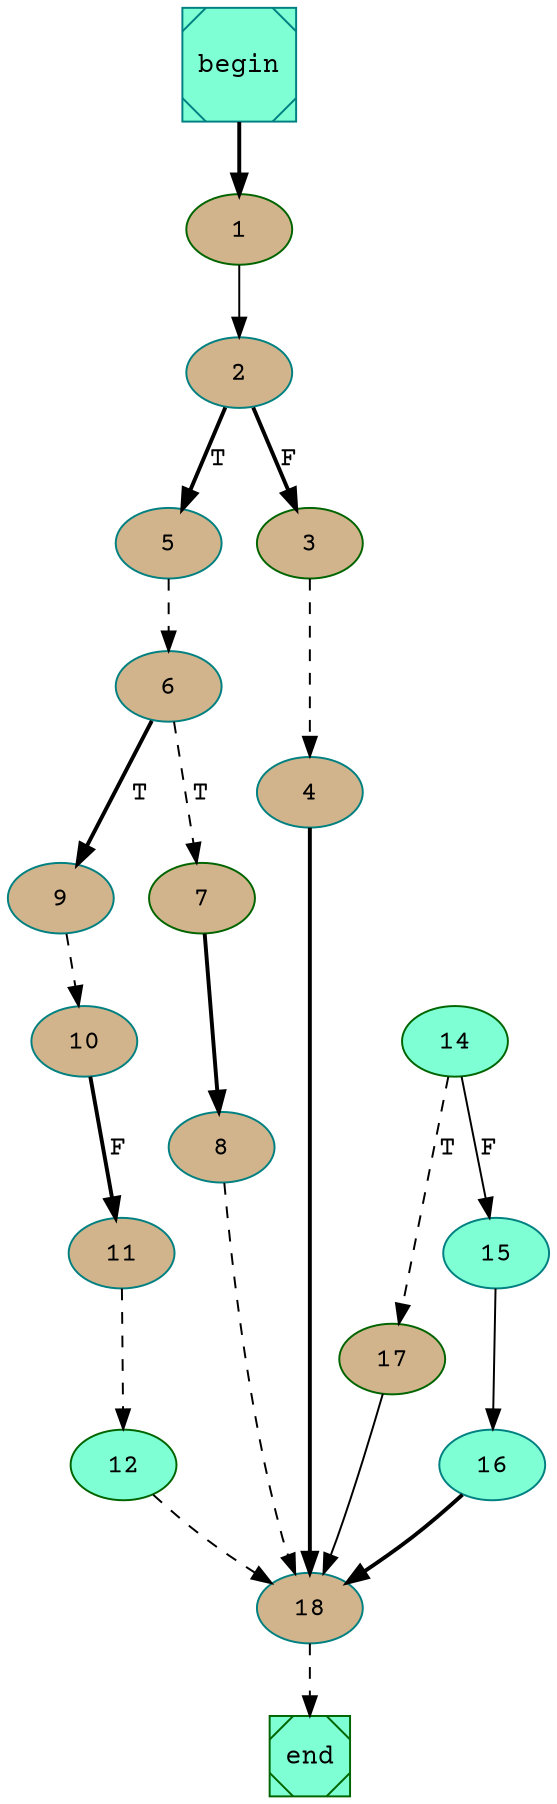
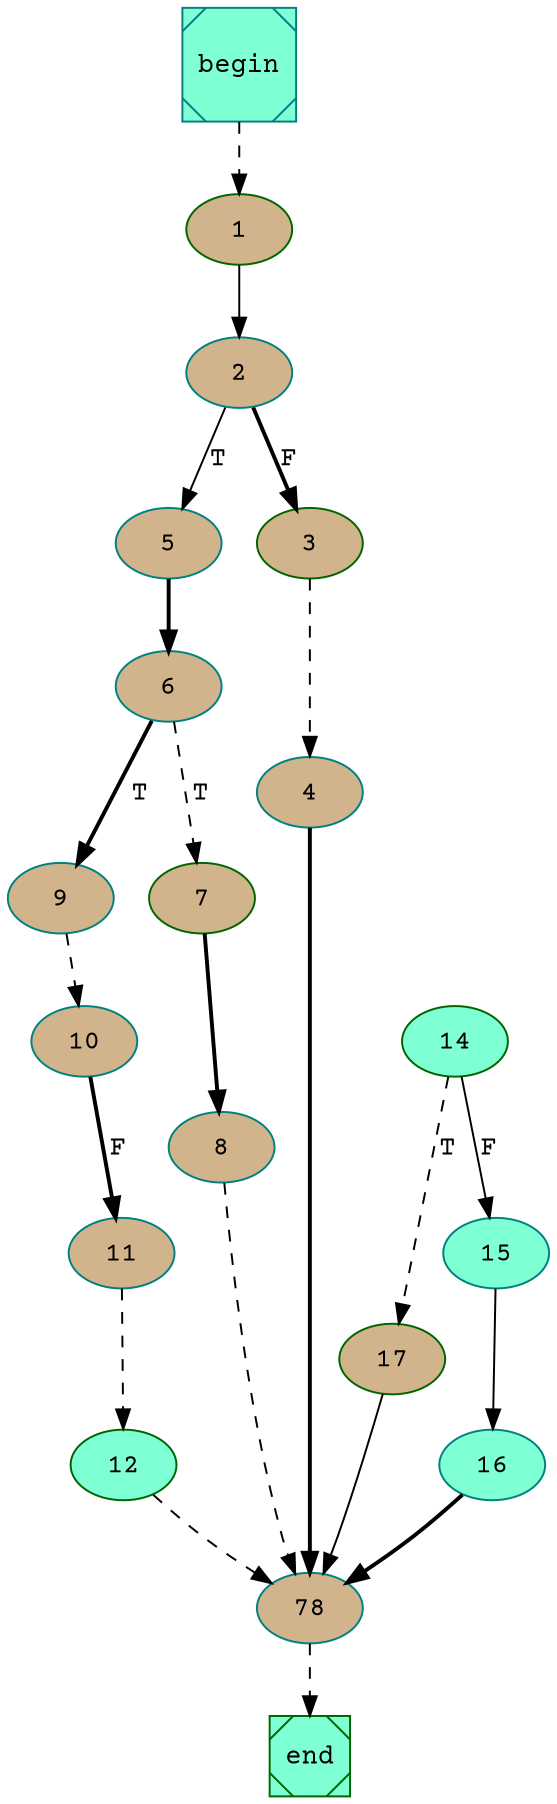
  digraph {
    fontname="Courier Prime"
    node [color=teal fillcolor=tan fontname="Courier Prime" style=filled]
    edge [fontname="Courier Prime" style=dashed]
    begin [fillcolor=aquamarine shape=Msquare]
    1 [color=darkgreen]
    2
    end [color=darkgreen fillcolor=aquamarine shape=Msquare]
    5
    3 [color=darkgreen]
    6
    4
    9
    7 [color=darkgreen]
-   18
+   18 [label=78]
    10
    8
    11
    12 [color=darkgreen fillcolor=aquamarine]
    14 [color=darkgreen fillcolor=aquamarine]
    17 [color=darkgreen]
    15 [fillcolor=aquamarine]
    16 [fillcolor=aquamarine]
-   begin -> 1 [style=bold]
+   begin -> 1
    1 -> 2 [style=solid]
-   2 -> 5 [label=T style=bold]
+   2 -> 5 [label=T style=solid]
    2 -> 3 [label=F style=bold]
-   5 -> 6
+   5 -> 6 [style=bold]
    3 -> 4
    6 -> 9 [label=T style=bold]
    6 -> 7 [label=T]
    4 -> 18 [style=bold]
    9 -> 10
    7 -> 8 [style=bold]
    18 -> end
    10 -> 11 [label=F style=bold]
    8 -> 18
    11 -> 12
    12 -> 18
    14 -> 17 [label=T]
    14 -> 15 [label=F style=solid]
    17 -> 18 [style=solid]
    15 -> 16 [style=solid]
    16 -> 18 [style=bold]
  }
